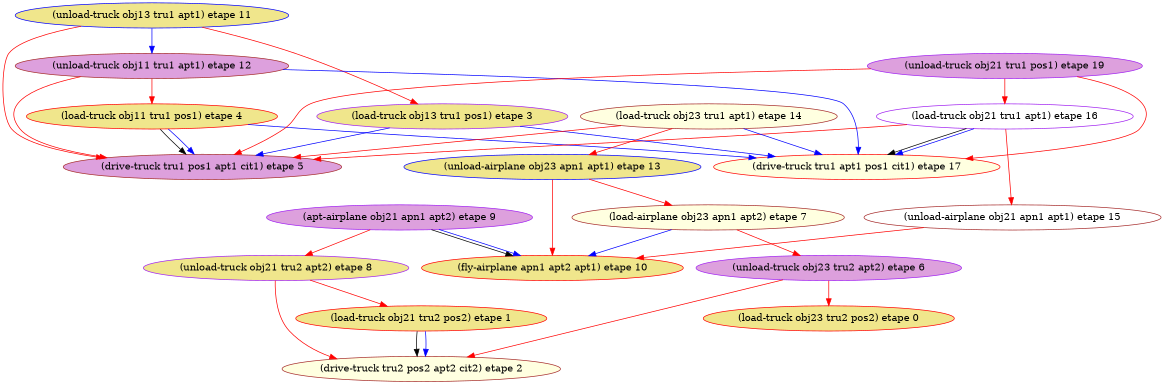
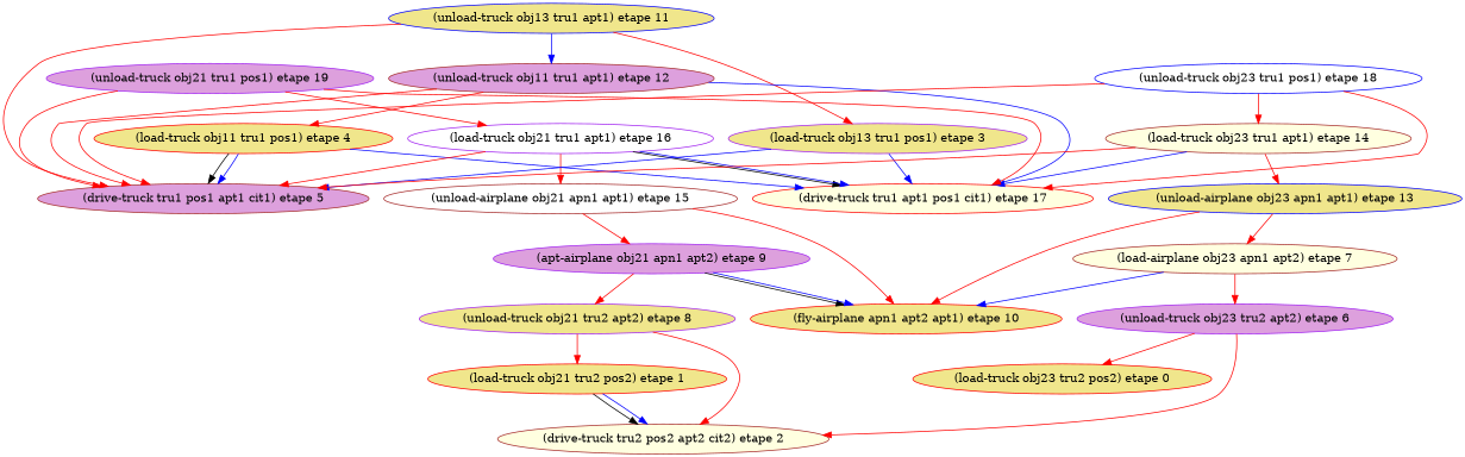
  digraph {
    node [color=brown fillcolor=khaki style=filled]
    edge [color=red]
    "(load-truck obj21 tru2 pos2) etape 1" [color=red]
    "(drive-truck tru2 pos2 apt2 cit2) etape 2" [fillcolor=lightyellow]
    "(load-truck obj11 tru1 pos1) etape 4" [color=red]
    "(drive-truck tru1 pos1 apt1 cit1) etape 5" [fillcolor=plum]
    "(drive-truck tru1 apt1 pos1 cit1) etape 17" [color=red fillcolor=lightyellow]
    n6 [color=purple fillcolor=plum label="(apt-airplane obj21 apn1 apt2) etape 9"]
    "(fly-airplane apn1 apt2 apt1) etape 10" [color=red]
    "(unload-truck obj21 tru2 apt2) etape 8" [color=purple]
    "(load-truck obj21 tru1 apt1) etape 16" [color=purple fillcolor=white]
    "(unload-airplane obj21 apn1 apt1) etape 15" [fillcolor=white]
    "(unload-truck obj23 tru2 apt2) etape 6" [color=purple fillcolor=plum]
    "(load-truck obj23 tru2 pos2) etape 0" [color=red]
    "(unload-truck obj13 tru1 apt1) etape 11" [color=blue]
    "(load-truck obj13 tru1 pos1) etape 3" [color=purple]
    "(unload-truck obj11 tru1 apt1) etape 12" [fillcolor=plum]
    "(load-truck obj23 tru1 apt1) etape 14" [fillcolor=lightyellow]
    "(unload-airplane obj23 apn1 apt1) etape 13" [color=blue]
    "(load-airplane obj23 apn1 apt2) etape 7" [fillcolor=lightyellow]
+   "(unload-truck obj23 tru1 pos1) etape 18" [color=blue fillcolor=white]
    "(unload-truck obj21 tru1 pos1) etape 19" [color=purple fillcolor=plum]
    "(load-truck obj21 tru2 pos2) etape 1" -> "(drive-truck tru2 pos2 apt2 cit2) etape 2" [color=""]
    "(load-truck obj21 tru2 pos2) etape 1" -> "(drive-truck tru2 pos2 apt2 cit2) etape 2" [color=blue]
    "(load-truck obj11 tru1 pos1) etape 4" -> "(drive-truck tru1 pos1 apt1 cit1) etape 5" [color=""]
    "(load-truck obj11 tru1 pos1) etape 4" -> "(drive-truck tru1 pos1 apt1 cit1) etape 5" [color=blue]
    "(load-truck obj11 tru1 pos1) etape 4" -> "(drive-truck tru1 apt1 pos1 cit1) etape 17" [color=blue]
    n6 -> "(fly-airplane apn1 apt2 apt1) etape 10" [color=""]
    n6 -> "(fly-airplane apn1 apt2 apt1) etape 10" [color=blue]
    n6 -> "(unload-truck obj21 tru2 apt2) etape 8"
    "(unload-truck obj21 tru2 apt2) etape 8" -> "(load-truck obj21 tru2 pos2) etape 1"
    "(unload-truck obj21 tru2 apt2) etape 8" -> "(drive-truck tru2 pos2 apt2 cit2) etape 2"
    "(load-truck obj21 tru1 apt1) etape 16" -> "(drive-truck tru1 pos1 apt1 cit1) etape 5"
    "(load-truck obj21 tru1 apt1) etape 16" -> "(drive-truck tru1 apt1 pos1 cit1) etape 17" [color=""]
    "(load-truck obj21 tru1 apt1) etape 16" -> "(drive-truck tru1 apt1 pos1 cit1) etape 17" [color=blue]
    "(load-truck obj21 tru1 apt1) etape 16" -> "(unload-airplane obj21 apn1 apt1) etape 15"
+   "(unload-airplane obj21 apn1 apt1) etape 15" -> n6
    "(unload-airplane obj21 apn1 apt1) etape 15" -> "(fly-airplane apn1 apt2 apt1) etape 10"
    "(unload-truck obj23 tru2 apt2) etape 6" -> "(drive-truck tru2 pos2 apt2 cit2) etape 2"
    "(unload-truck obj23 tru2 apt2) etape 6" -> "(load-truck obj23 tru2 pos2) etape 0"
    "(unload-truck obj13 tru1 apt1) etape 11" -> "(drive-truck tru1 pos1 apt1 cit1) etape 5"
    "(unload-truck obj13 tru1 apt1) etape 11" -> "(load-truck obj13 tru1 pos1) etape 3"
    "(unload-truck obj13 tru1 apt1) etape 11" -> "(unload-truck obj11 tru1 apt1) etape 12" [color=blue]
    "(load-truck obj13 tru1 pos1) etape 3" -> "(drive-truck tru1 pos1 apt1 cit1) etape 5" [color=blue]
    "(load-truck obj13 tru1 pos1) etape 3" -> "(drive-truck tru1 apt1 pos1 cit1) etape 17" [color=blue]
    "(unload-truck obj11 tru1 apt1) etape 12" -> "(load-truck obj11 tru1 pos1) etape 4"
    "(unload-truck obj11 tru1 apt1) etape 12" -> "(drive-truck tru1 pos1 apt1 cit1) etape 5"
    "(unload-truck obj11 tru1 apt1) etape 12" -> "(drive-truck tru1 apt1 pos1 cit1) etape 17" [color=blue]
    "(load-truck obj23 tru1 apt1) etape 14" -> "(drive-truck tru1 pos1 apt1 cit1) etape 5"
    "(load-truck obj23 tru1 apt1) etape 14" -> "(drive-truck tru1 apt1 pos1 cit1) etape 17" [color=blue]
    "(load-truck obj23 tru1 apt1) etape 14" -> "(unload-airplane obj23 apn1 apt1) etape 13"
    "(unload-airplane obj23 apn1 apt1) etape 13" -> "(fly-airplane apn1 apt2 apt1) etape 10"
    "(unload-airplane obj23 apn1 apt1) etape 13" -> "(load-airplane obj23 apn1 apt2) etape 7"
    "(load-airplane obj23 apn1 apt2) etape 7" -> "(fly-airplane apn1 apt2 apt1) etape 10" [color=blue]
    "(load-airplane obj23 apn1 apt2) etape 7" -> "(unload-truck obj23 tru2 apt2) etape 6"
+   "(unload-truck obj23 tru1 pos1) etape 18" -> "(drive-truck tru1 pos1 apt1 cit1) etape 5"
+   "(unload-truck obj23 tru1 pos1) etape 18" -> "(drive-truck tru1 apt1 pos1 cit1) etape 17"
+   "(unload-truck obj23 tru1 pos1) etape 18" -> "(load-truck obj23 tru1 apt1) etape 14"
    "(unload-truck obj21 tru1 pos1) etape 19" -> "(drive-truck tru1 pos1 apt1 cit1) etape 5"
    "(unload-truck obj21 tru1 pos1) etape 19" -> "(drive-truck tru1 apt1 pos1 cit1) etape 17"
    "(unload-truck obj21 tru1 pos1) etape 19" -> "(load-truck obj21 tru1 apt1) etape 16"
  }
